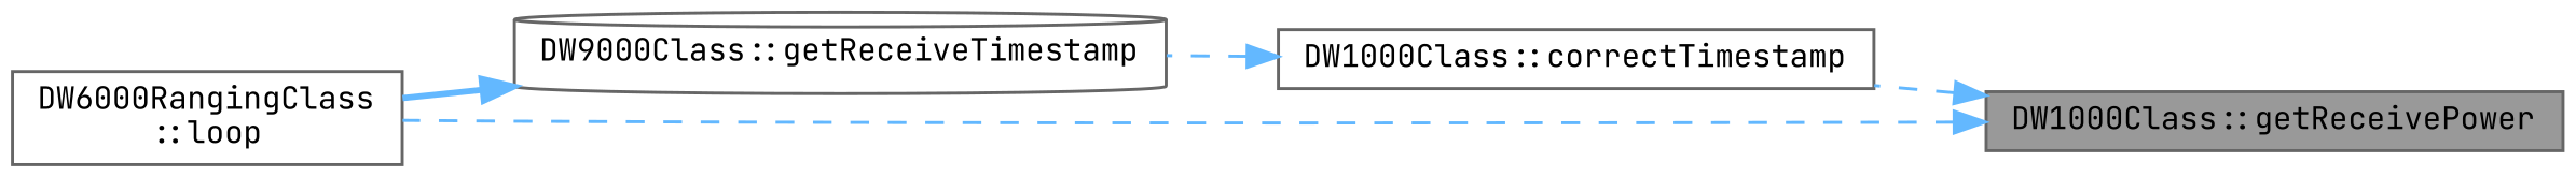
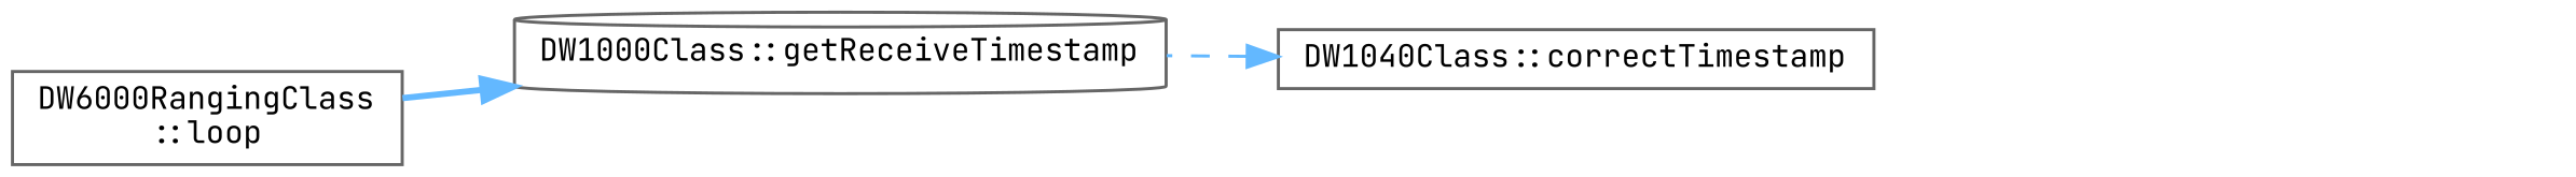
  digraph {
    fontname="JetBrains Mono"
    rankdir=RL
    node [color=grey40 fillcolor=white fontname="JetBrains Mono" fontsize=10 shape=box style=filled]
    edge [color=steelblue1 dir=back fontname="JetBrains Mono" fontsize=10 labelfontname=Helvetica labelfontsize=10 style=dashed]
-   n1 [color=gray40 fillcolor=grey60 fontcolor=black height=0.2 label="DW1000Class::getReceivePower" width=0.4]
-   n2 [height=0.2 label="DW1000Class::correctTimestamp" width=0.4]
+   n2 [height=0.2 label="DW1040Class::correctTimestamp" width=0.4]
    n3 [height=0.2 label="DW6000RangingClass\l::loop" width=0.4]
-   n4 [height=0.2 label="DW9000Class::getReceiveTimestamp" shape=cylinder width=0.4]
-   n1 -> n2
-   n1 -> n3
+   n4 [height=0.2 label="DW1000Class::getReceiveTimestamp" shape=cylinder width=0.4]
    n2 -> n4
    n4 -> n3 [style=bold]
  }
